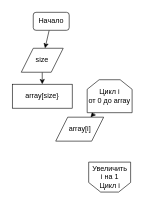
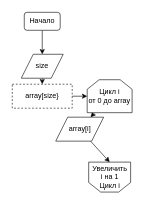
  <mxCell id="0" />
  <mxCell id="1" parent="0" />
  <mxCell id="2" style="edgeStyle=none;html=1;" edge="1" parent="1" source="3" target="5"><mxGeometry relative="1" as="geometry" /></mxCell>
- <mxCell id="3" value="Начало" style="rounded=1;whiteSpace=wrap;html=1;" vertex="1" parent="1"><mxGeometry x="55" y="20" width="60" height="30" as="geometry" /></mxCell>
+ <mxCell id="3" value="Начало" style="rounded=1;whiteSpace=wrap;html=1;" vertex="1" parent="1"><mxGeometry x="40" y="20" width="60" height="30" as="geometry" /></mxCell>
  <mxCell id="4" style="edgeStyle=none;html=1;entryX=0.5;entryY=0;entryDx=0;entryDy=0;" edge="1" parent="1" source="5" target="7"><mxGeometry relative="1" as="geometry" /></mxCell>
- <mxCell id="5" value="size" style="shape=parallelogram;perimeter=parallelogramPerimeter;whiteSpace=wrap;html=1;fixedSize=1;" vertex="1" parent="1"><mxGeometry x="35" y="80" width="70" height="40" as="geometry" /></mxCell>
- <mxCell id="7" value="array[size}" style="rounded=0;whiteSpace=wrap;html=1;" vertex="1" parent="1"><mxGeometry x="20" y="140" width="100" height="40" as="geometry" /></mxCell>
+ <mxCell id="5" value="size" style="shape=parallelogram;perimeter=parallelogramPerimeter;whiteSpace=wrap;html=1;fixedSize=1;" vertex="1" parent="1"><mxGeometry x="35" y="90" width="70" height="40" as="geometry" /></mxCell>
+ <mxCell id="6" value="" style="edgeStyle=none;html=1;" edge="1" parent="1" source="7" target="9"><mxGeometry relative="1" as="geometry" /></mxCell>
+ <mxCell id="7" value="array[size}" style="rounded=0;whiteSpace=wrap;html=1;dashed=1;" vertex="1" parent="1"><mxGeometry x="20" y="140" width="100" height="40" as="geometry" /></mxCell>
  <mxCell id="8" style="edgeStyle=none;html=1;" edge="1" parent="1" source="9" target="12"><mxGeometry relative="1" as="geometry" /></mxCell>
  <mxCell id="9" value="Цикл i&lt;br&gt;от 0 до array" style="shape=loopLimit;whiteSpace=wrap;html=1;" vertex="1" parent="1"><mxGeometry x="145" y="132.5" width="75" height="55" as="geometry" /></mxCell>
  <mxCell id="10" value="Увеличить&lt;br&gt;i на 1&lt;br&gt;Цикл i" style="shape=loopLimit;whiteSpace=wrap;html=1;direction=west;" vertex="1" parent="1"><mxGeometry x="147.5" y="270" width="70" height="50" as="geometry" /></mxCell>
+ <mxCell id="11" style="edgeStyle=none;html=1;entryX=0.5;entryY=1;entryDx=0;entryDy=0;" edge="1" parent="1" source="12" target="10"><mxGeometry relative="1" as="geometry" /></mxCell>
  <mxCell id="12" value="array[i]" style="shape=parallelogram;perimeter=parallelogramPerimeter;whiteSpace=wrap;html=1;fixedSize=1;" vertex="1" parent="1"><mxGeometry x="92.5" y="195" width="80" height="40" as="geometry" /></mxCell>
